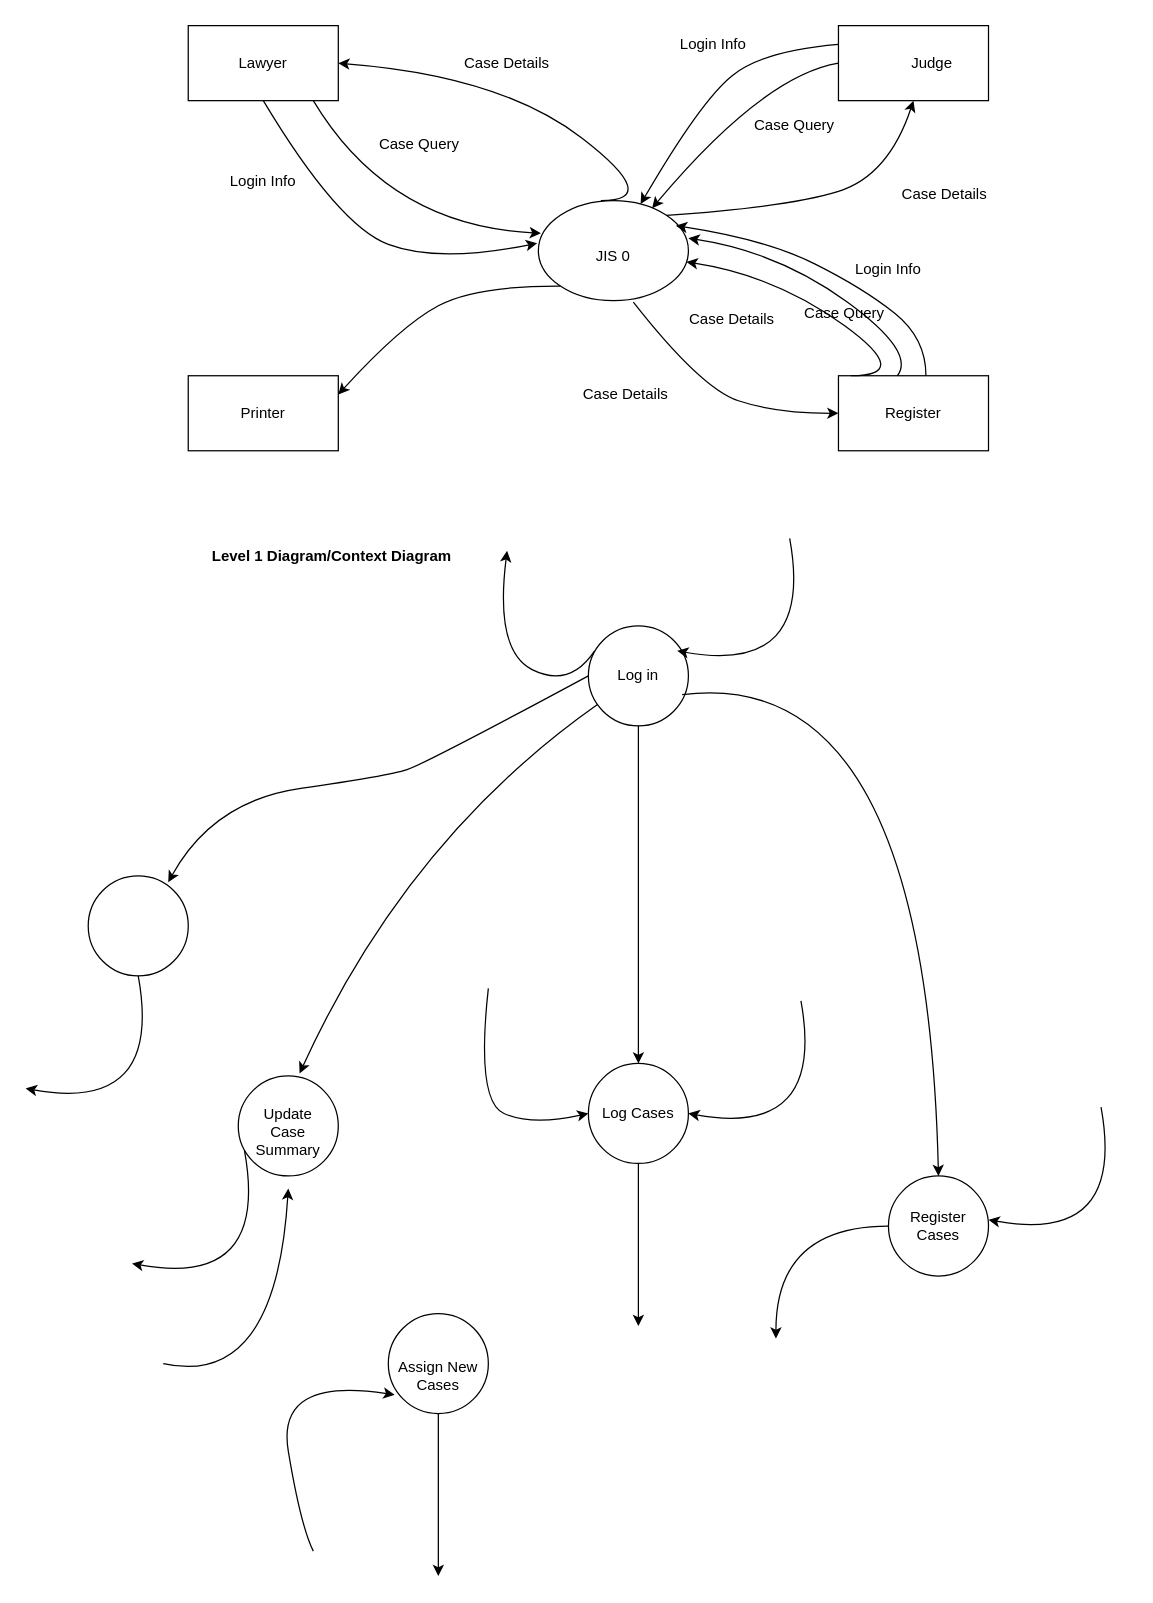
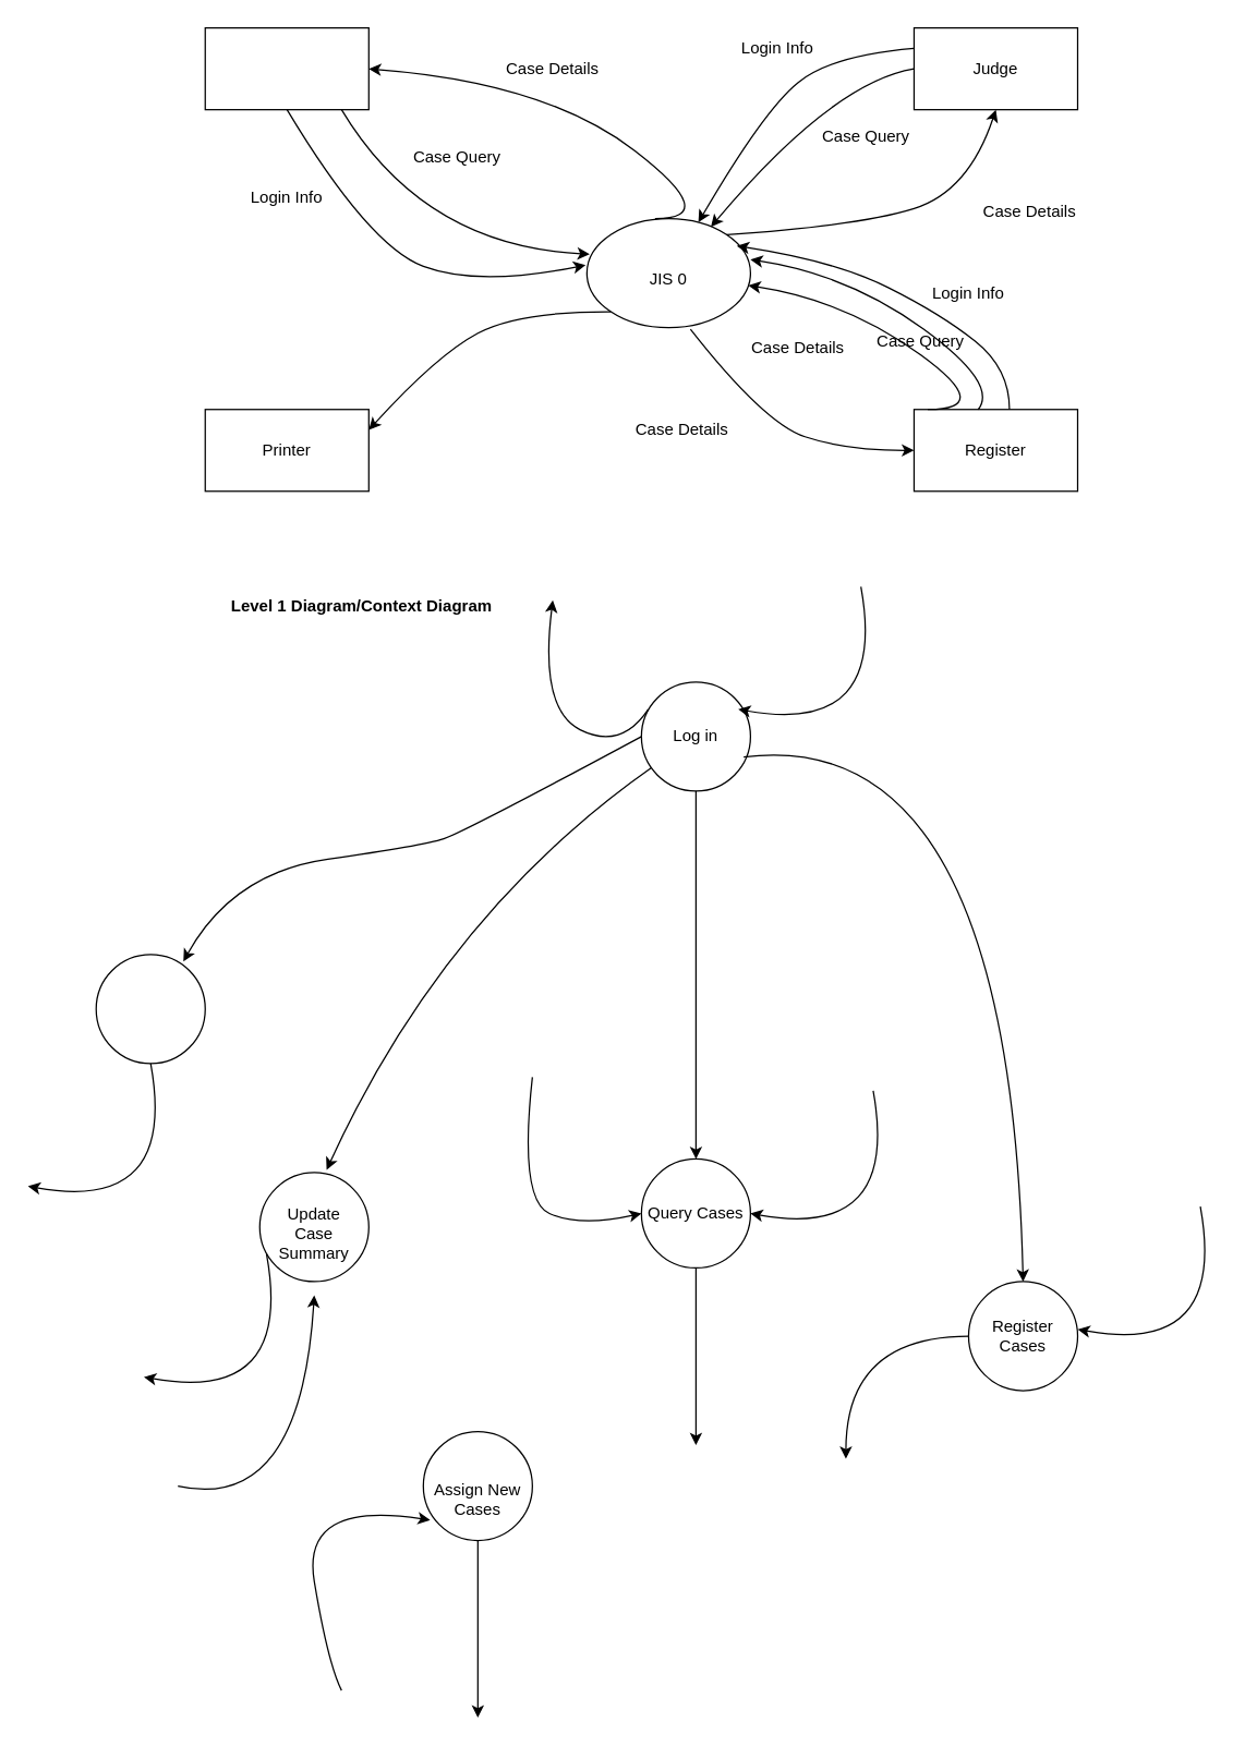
  <mxCell id="0" />
  <mxCell id="1" parent="0" />
  <mxCell id="2" value="" style="ellipse;whiteSpace=wrap;html=1;" vertex="1" parent="1"><mxGeometry x="430" y="160" width="120" height="80" as="geometry" /></mxCell>
  <mxCell id="3" value="" style="rounded=0;whiteSpace=wrap;html=1;" vertex="1" parent="1"><mxGeometry x="150" y="20" width="120" height="60" as="geometry" /></mxCell>
  <mxCell id="4" value="" style="rounded=0;whiteSpace=wrap;html=1;" vertex="1" parent="1"><mxGeometry x="150" y="300" width="120" height="60" as="geometry" /></mxCell>
  <mxCell id="5" value="" style="rounded=0;whiteSpace=wrap;html=1;" vertex="1" parent="1"><mxGeometry x="670" y="20" width="120" height="60" as="geometry" /></mxCell>
  <mxCell id="6" value="" style="rounded=0;whiteSpace=wrap;html=1;" vertex="1" parent="1"><mxGeometry x="670" y="300" width="120" height="60" as="geometry" /></mxCell>
  <mxCell id="7" value="" style="curved=1;endArrow=classic;html=1;rounded=0;entryX=1;entryY=0.5;entryDx=0;entryDy=0;" edge="1" parent="1" target="3"><mxGeometry width="50" height="50" relative="1" as="geometry"><mxPoint x="480" y="160" as="sourcePoint" /><mxPoint x="530" y="110" as="targetPoint" /><Array as="points"><mxPoint x="530" y="160" /><mxPoint x="400" y="60" /></Array></mxGeometry></mxCell>
  <mxCell id="8" value="" style="curved=1;endArrow=classic;html=1;rounded=0;exitX=0.5;exitY=1;exitDx=0;exitDy=0;entryX=-0.008;entryY=0.425;entryDx=0;entryDy=0;entryPerimeter=0;" edge="1" parent="1" source="3" target="2"><mxGeometry width="50" height="50" relative="1" as="geometry"><mxPoint x="220" y="180" as="sourcePoint" /><mxPoint x="230" y="200" as="targetPoint" /><Array as="points"><mxPoint x="270" y="180" /><mxPoint x="350" y="210" /></Array></mxGeometry></mxCell>
  <mxCell id="9" value="" style="curved=1;endArrow=classic;html=1;rounded=0;exitX=0.5;exitY=1;exitDx=0;exitDy=0;entryX=0.017;entryY=0.325;entryDx=0;entryDy=0;entryPerimeter=0;" edge="1" parent="1" target="2"><mxGeometry width="50" height="50" relative="1" as="geometry"><mxPoint x="250" y="80" as="sourcePoint" /><mxPoint x="420" y="190" as="targetPoint" /><Array as="points"><mxPoint x="310" y="180" /></Array></mxGeometry></mxCell>
  <mxCell id="10" value="" style="curved=1;endArrow=classic;html=1;rounded=0;entryX=1;entryY=0.25;entryDx=0;entryDy=0;exitX=0;exitY=1;exitDx=0;exitDy=0;" edge="1" parent="1" source="2" target="4"><mxGeometry width="50" height="50" relative="1" as="geometry"><mxPoint x="410" y="330" as="sourcePoint" /><mxPoint x="460" y="280" as="targetPoint" /><Array as="points"><mxPoint x="380" y="228" /><mxPoint x="320" y="260" /></Array></mxGeometry></mxCell>
  <mxCell id="11" value="" style="curved=1;endArrow=classic;html=1;rounded=0;exitX=0.633;exitY=1.013;exitDx=0;exitDy=0;exitPerimeter=0;" edge="1" parent="1" source="2"><mxGeometry width="50" height="50" relative="1" as="geometry"><mxPoint x="620" y="380" as="sourcePoint" /><mxPoint x="670" y="330" as="targetPoint" /><Array as="points"><mxPoint x="560" y="310" /><mxPoint x="620" y="330" /></Array></mxGeometry></mxCell>
  <mxCell id="12" value="" style="curved=1;endArrow=classic;html=1;rounded=0;" edge="1" parent="1" target="2"><mxGeometry width="50" height="50" relative="1" as="geometry"><mxPoint x="680" y="300" as="sourcePoint" /><mxPoint x="730" y="250" as="targetPoint" /><Array as="points"><mxPoint x="730" y="300" /><mxPoint x="620" y="220" /></Array></mxGeometry></mxCell>
  <mxCell id="13" value="" style="curved=1;endArrow=classic;html=1;rounded=0;exitX=0.392;exitY=0;exitDx=0;exitDy=0;exitPerimeter=0;" edge="1" parent="1" source="6"><mxGeometry width="50" height="50" relative="1" as="geometry"><mxPoint x="720" y="290" as="sourcePoint" /><mxPoint x="550" y="190" as="targetPoint" /><Array as="points"><mxPoint x="732" y="281" /><mxPoint x="622" y="201" /></Array></mxGeometry></mxCell>
  <mxCell id="14" value="" style="curved=1;endArrow=classic;html=1;rounded=0;exitX=0.583;exitY=0;exitDx=0;exitDy=0;exitPerimeter=0;" edge="1" parent="1" source="6"><mxGeometry width="50" height="50" relative="1" as="geometry"><mxPoint x="740" y="290" as="sourcePoint" /><mxPoint x="540" y="180" as="targetPoint" /><Array as="points"><mxPoint x="740" y="270" /><mxPoint x="690" y="230" /><mxPoint x="612" y="191" /></Array></mxGeometry></mxCell>
  <mxCell id="15" value="" style="curved=1;endArrow=classic;html=1;rounded=0;entryX=0.5;entryY=1;entryDx=0;entryDy=0;exitX=1;exitY=0;exitDx=0;exitDy=0;" edge="1" parent="1" source="2" target="5"><mxGeometry width="50" height="50" relative="1" as="geometry"><mxPoint x="510" y="160" as="sourcePoint" /><mxPoint x="560" y="110" as="targetPoint" /><Array as="points"><mxPoint x="630" y="165" /><mxPoint x="710" y="140" /></Array></mxGeometry></mxCell>
  <mxCell id="16" value="" style="curved=1;endArrow=classic;html=1;rounded=0;exitX=0;exitY=0.25;exitDx=0;exitDy=0;" edge="1" parent="1" source="5" target="2"><mxGeometry width="50" height="50" relative="1" as="geometry"><mxPoint x="560" y="40" as="sourcePoint" /><mxPoint x="610" y="-10" as="targetPoint" /><Array as="points"><mxPoint x="610" y="40" /><mxPoint x="560" y="80" /></Array></mxGeometry></mxCell>
  <mxCell id="17" value="" style="curved=1;endArrow=classic;html=1;rounded=0;entryX=0.758;entryY=0.075;entryDx=0;entryDy=0;entryPerimeter=0;exitX=0;exitY=0.5;exitDx=0;exitDy=0;" edge="1" parent="1" source="5" target="2"><mxGeometry width="50" height="50" relative="1" as="geometry"><mxPoint x="590" y="120" as="sourcePoint" /><mxPoint x="640" y="70" as="targetPoint" /><Array as="points"><mxPoint x="610" y="60" /></Array></mxGeometry></mxCell>
  <mxCell id="18" value="JIS 0" style="text;html=1;align=center;verticalAlign=middle;whiteSpace=wrap;rounded=0;" vertex="1" parent="1"><mxGeometry x="460" y="190" width="60" height="30" as="geometry" /></mxCell>
- <mxCell id="19" value="Lawyer" style="text;html=1;align=center;verticalAlign=middle;whiteSpace=wrap;rounded=0;" vertex="1" parent="1"><mxGeometry x="180" y="35" width="60" height="30" as="geometry" /></mxCell>
  <mxCell id="20" value="Printer" style="text;html=1;align=center;verticalAlign=middle;whiteSpace=wrap;rounded=0;" vertex="1" parent="1"><mxGeometry x="180" y="315" width="60" height="30" as="geometry" /></mxCell>
- <mxCell id="21" value="Judge" style="text;html=1;align=center;verticalAlign=middle;whiteSpace=wrap;rounded=0;" vertex="1" parent="1"><mxGeometry x="715" y="35" width="60" height="30" as="geometry" /></mxCell>
+ <mxCell id="21" value="Judge" style="text;html=1;align=center;verticalAlign=middle;whiteSpace=wrap;rounded=0;" vertex="1" parent="1"><mxGeometry x="700" y="35" width="60" height="30" as="geometry" /></mxCell>
  <mxCell id="22" value="Register" style="text;html=1;align=center;verticalAlign=middle;whiteSpace=wrap;rounded=0;" vertex="1" parent="1"><mxGeometry x="700" y="315" width="60" height="30" as="geometry" /></mxCell>
  <mxCell id="23" value="Case Details" style="text;html=1;align=center;verticalAlign=middle;whiteSpace=wrap;rounded=0;" vertex="1" parent="1"><mxGeometry x="360" y="35" width="90" height="30" as="geometry" /></mxCell>
  <mxCell id="24" value="Case Query" style="text;html=1;align=center;verticalAlign=middle;whiteSpace=wrap;rounded=0;" vertex="1" parent="1"><mxGeometry x="290" y="100" width="90" height="30" as="geometry" /></mxCell>
  <mxCell id="25" value="Login Info" style="text;html=1;align=center;verticalAlign=middle;whiteSpace=wrap;rounded=0;" vertex="1" parent="1"><mxGeometry x="180" y="130" width="60" height="30" as="geometry" /></mxCell>
  <mxCell id="26" value="Case Details" style="text;html=1;align=center;verticalAlign=middle;whiteSpace=wrap;rounded=0;" vertex="1" parent="1"><mxGeometry x="460" y="300" width="80" height="30" as="geometry" /></mxCell>
  <mxCell id="27" value="Case Details" style="text;html=1;align=center;verticalAlign=middle;whiteSpace=wrap;rounded=0;" vertex="1" parent="1"><mxGeometry x="710" y="140" width="90" height="30" as="geometry" /></mxCell>
  <mxCell id="28" value="Case Details" style="text;html=1;align=center;verticalAlign=middle;whiteSpace=wrap;rounded=0;" vertex="1" parent="1"><mxGeometry x="540" y="240" width="90" height="30" as="geometry" /></mxCell>
  <mxCell id="29" value="Case Query" style="text;html=1;align=center;verticalAlign=middle;whiteSpace=wrap;rounded=0;" vertex="1" parent="1"><mxGeometry x="640" y="240" width="70" height="20" as="geometry" /></mxCell>
  <mxCell id="30" value="Login Info" style="text;html=1;align=center;verticalAlign=middle;whiteSpace=wrap;rounded=0;" vertex="1" parent="1"><mxGeometry x="680" y="200" width="60" height="30" as="geometry" /></mxCell>
  <mxCell id="31" value="Login Info" style="text;html=1;align=center;verticalAlign=middle;whiteSpace=wrap;rounded=0;" vertex="1" parent="1"><mxGeometry x="540" y="20" width="60" height="30" as="geometry" /></mxCell>
  <mxCell id="32" value="Case Query" style="text;html=1;align=center;verticalAlign=middle;whiteSpace=wrap;rounded=0;" vertex="1" parent="1"><mxGeometry x="590" y="85" width="90" height="30" as="geometry" /></mxCell>
  <mxCell id="33" value="&lt;b&gt;Level 1 Diagram/Context Diagram&lt;/b&gt;" style="text;html=1;align=center;verticalAlign=middle;whiteSpace=wrap;rounded=0;" vertex="1" parent="1"><mxGeometry x="150" y="430" width="230" height="30" as="geometry" /></mxCell>
  <mxCell id="34" value="" style="ellipse;whiteSpace=wrap;html=1;aspect=fixed;" vertex="1" parent="1"><mxGeometry x="470" y="500" width="80" height="80" as="geometry" /></mxCell>
  <mxCell id="35" value="" style="ellipse;whiteSpace=wrap;html=1;aspect=fixed;" vertex="1" parent="1"><mxGeometry y="700" width="80" height="80" as="geometry" x="70" /></mxCell>
  <mxCell id="36" value="" style="ellipse;whiteSpace=wrap;html=1;aspect=fixed;" vertex="1" parent="1"><mxGeometry x="470" y="850" width="80" height="80" as="geometry" /></mxCell>
  <mxCell id="37" value="" style="ellipse;whiteSpace=wrap;html=1;aspect=fixed;" vertex="1" parent="1"><mxGeometry x="710" y="940" width="80" height="80" as="geometry" /></mxCell>
  <mxCell id="38" value="" style="ellipse;whiteSpace=wrap;html=1;aspect=fixed;" vertex="1" parent="1"><mxGeometry x="190" y="860" width="80" height="80" as="geometry" /></mxCell>
  <mxCell id="39" value="" style="ellipse;whiteSpace=wrap;html=1;aspect=fixed;" vertex="1" parent="1"><mxGeometry x="310" y="1050" width="80" height="80" as="geometry" /></mxCell>
  <mxCell id="40" value="Log in" style="text;html=1;align=center;verticalAlign=middle;whiteSpace=wrap;rounded=0;" vertex="1" parent="1"><mxGeometry x="480" y="525" width="60" height="30" as="geometry" /></mxCell>
- <mxCell id="41" value="Log Cases" style="text;html=1;align=center;verticalAlign=middle;whiteSpace=wrap;rounded=0;" vertex="1" parent="1"><mxGeometry x="470" y="875" width="80" height="30" as="geometry" /></mxCell>
+ <mxCell id="41" value="Query Cases" style="text;html=1;align=center;verticalAlign=middle;whiteSpace=wrap;rounded=0;" vertex="1" parent="1"><mxGeometry x="470" y="875" width="80" height="30" as="geometry" /></mxCell>
  <mxCell id="42" value="Register Cases" style="text;html=1;align=center;verticalAlign=middle;whiteSpace=wrap;rounded=0;" vertex="1" parent="1"><mxGeometry x="720" y="965" width="60" height="30" as="geometry" /></mxCell>
  <mxCell id="43" value="Assign New Cases" style="text;html=1;align=center;verticalAlign=middle;whiteSpace=wrap;rounded=0;" vertex="1" parent="1"><mxGeometry x="315" y="1085" width="70" height="30" as="geometry" /></mxCell>
  <mxCell id="44" value="Update Case Summary" style="text;html=1;align=center;verticalAlign=middle;whiteSpace=wrap;rounded=0;" vertex="1" parent="1"><mxGeometry x="200" y="890" width="60" height="30" as="geometry" /></mxCell>
  <mxCell id="45" value="" style="endArrow=classic;html=1;rounded=0;entryX=0.5;entryY=0;entryDx=0;entryDy=0;exitX=0.5;exitY=1;exitDx=0;exitDy=0;" edge="1" parent="1" source="34" target="36"><mxGeometry width="50" height="50" relative="1" as="geometry"><mxPoint x="470" y="830" as="sourcePoint" /><mxPoint x="520" y="780" as="targetPoint" /></mxGeometry></mxCell>
  <mxCell id="46" value="" style="endArrow=classic;html=1;rounded=0;exitX=0.5;exitY=1;exitDx=0;exitDy=0;" edge="1" parent="1" source="36"><mxGeometry width="50" height="50" relative="1" as="geometry"><mxPoint x="470" y="830" as="sourcePoint" /><mxPoint x="510" y="1060" as="targetPoint" /></mxGeometry></mxCell>
  <mxCell id="47" value="" style="curved=1;endArrow=classic;html=1;rounded=0;entryX=0.613;entryY=-0.025;entryDx=0;entryDy=0;entryPerimeter=0;" edge="1" parent="1" source="34" target="38"><mxGeometry width="50" height="50" relative="1" as="geometry"><mxPoint x="325" y="720" as="sourcePoint" /><mxPoint x="375" y="670" as="targetPoint" /><Array as="points"><mxPoint x="325" y="670" /></Array></mxGeometry></mxCell>
  <mxCell id="48" value="" style="curved=1;endArrow=classic;html=1;rounded=0;entryX=0.8;entryY=0.063;entryDx=0;entryDy=0;entryPerimeter=0;exitX=0;exitY=0.5;exitDx=0;exitDy=0;" edge="1" parent="1" source="34" target="35"><mxGeometry width="50" height="50" relative="1" as="geometry"><mxPoint x="310" y="670" as="sourcePoint" /><mxPoint x="360" y="620" as="targetPoint" /><Array as="points"><mxPoint x="340" y="610" /><mxPoint x="310" y="620" /><mxPoint x="170" y="640" /></Array></mxGeometry></mxCell>
  <mxCell id="49" value="" style="curved=1;endArrow=classic;html=1;rounded=0;exitX=0.5;exitY=1;exitDx=0;exitDy=0;" edge="1" parent="1" source="35"><mxGeometry width="50" height="50" relative="1" as="geometry"><mxPoint x="110" y="870" as="sourcePoint" /><mxPoint x="20" y="870" as="targetPoint" /><Array as="points"><mxPoint x="130" y="890" /></Array></mxGeometry></mxCell>
  <mxCell id="50" value="" style="curved=1;endArrow=classic;html=1;rounded=0;exitX=0.5;exitY=1;exitDx=0;exitDy=0;" edge="1" parent="1"><mxGeometry width="50" height="50" relative="1" as="geometry"><mxPoint x="195" y="920" as="sourcePoint" /><mxPoint x="105" y="1010" as="targetPoint" /><Array as="points"><mxPoint x="215" y="1030" /></Array></mxGeometry></mxCell>
  <mxCell id="51" value="" style="curved=1;endArrow=classic;html=1;rounded=0;" edge="1" parent="1"><mxGeometry width="50" height="50" relative="1" as="geometry"><mxPoint x="130" y="1090" as="sourcePoint" /><mxPoint x="230" y="950" as="targetPoint" /><Array as="points"><mxPoint x="220" y="1110" /></Array></mxGeometry></mxCell>
  <mxCell id="52" value="" style="curved=1;endArrow=classic;html=1;rounded=0;entryX=0;entryY=1;entryDx=0;entryDy=0;" edge="1" parent="1" target="43"><mxGeometry width="50" height="50" relative="1" as="geometry"><mxPoint x="250" y="1240" as="sourcePoint" /><mxPoint x="160" y="1230" as="targetPoint" /><Array as="points"><mxPoint x="240" y="1220" /><mxPoint x="220" y="1100" /></Array></mxGeometry></mxCell>
  <mxCell id="53" value="" style="endArrow=classic;html=1;rounded=0;exitX=0.5;exitY=1;exitDx=0;exitDy=0;" edge="1" parent="1" source="39"><mxGeometry width="50" height="50" relative="1" as="geometry"><mxPoint x="470" y="1030" as="sourcePoint" /><mxPoint x="350" y="1260" as="targetPoint" /></mxGeometry></mxCell>
  <mxCell id="54" value="" style="curved=1;endArrow=classic;html=1;rounded=0;exitX=0.5;exitY=1;exitDx=0;exitDy=0;" edge="1" parent="1"><mxGeometry width="50" height="50" relative="1" as="geometry"><mxPoint x="640" y="800" as="sourcePoint" /><mxPoint x="550" y="890" as="targetPoint" /><Array as="points"><mxPoint x="660" y="910" /></Array></mxGeometry></mxCell>
  <mxCell id="55" value="" style="curved=1;endArrow=classic;html=1;rounded=0;entryX=0;entryY=0.5;entryDx=0;entryDy=0;" edge="1" parent="1" target="36"><mxGeometry width="50" height="50" relative="1" as="geometry"><mxPoint x="390" y="790" as="sourcePoint" /><mxPoint x="315" y="880" as="targetPoint" /><Array as="points"><mxPoint x="380" y="880" /><mxPoint x="425" y="900" /></Array></mxGeometry></mxCell>
  <mxCell id="56" value="" style="curved=1;endArrow=classic;html=1;rounded=0;exitX=0.5;exitY=1;exitDx=0;exitDy=0;" edge="1" parent="1"><mxGeometry width="50" height="50" relative="1" as="geometry"><mxPoint x="710" y="980" as="sourcePoint" /><mxPoint x="620" y="1070" as="targetPoint" /><Array as="points"><mxPoint x="620" y="980" /></Array></mxGeometry></mxCell>
  <mxCell id="57" value="" style="curved=1;endArrow=classic;html=1;rounded=0;exitX=0.5;exitY=1;exitDx=0;exitDy=0;" edge="1" parent="1"><mxGeometry width="50" height="50" relative="1" as="geometry"><mxPoint x="880" y="885" as="sourcePoint" /><mxPoint x="790" y="975" as="targetPoint" /><Array as="points"><mxPoint x="900" y="995" /></Array></mxGeometry></mxCell>
  <mxCell id="58" value="" style="curved=1;endArrow=classic;html=1;rounded=0;exitX=0.5;exitY=1;exitDx=0;exitDy=0;entryX=0.5;entryY=0;entryDx=0;entryDy=0;" edge="1" parent="1" target="37"><mxGeometry width="50" height="50" relative="1" as="geometry"><mxPoint x="545" y="555" as="sourcePoint" /><mxPoint x="455" y="645" as="targetPoint" /><Array as="points"><mxPoint x="740" y="530" /></Array></mxGeometry></mxCell>
  <mxCell id="59" value="" style="curved=1;endArrow=classic;html=1;rounded=0;exitX=0.5;exitY=1;exitDx=0;exitDy=0;" edge="1" parent="1"><mxGeometry width="50" height="50" relative="1" as="geometry"><mxPoint x="631" y="430" as="sourcePoint" /><mxPoint x="541" y="520" as="targetPoint" /><Array as="points"><mxPoint x="651" y="540" /></Array></mxGeometry></mxCell>
  <mxCell id="60" value="" style="curved=1;endArrow=classic;html=1;rounded=0;exitX=0;exitY=0.25;exitDx=0;exitDy=0;exitPerimeter=0;" edge="1" parent="1"><mxGeometry width="50" height="50" relative="1" as="geometry"><mxPoint x="475" y="520" as="sourcePoint" /><mxPoint x="405" y="440" as="targetPoint" /><Array as="points"><mxPoint x="455" y="550" /><mxPoint x="395" y="520" /></Array></mxGeometry></mxCell>
